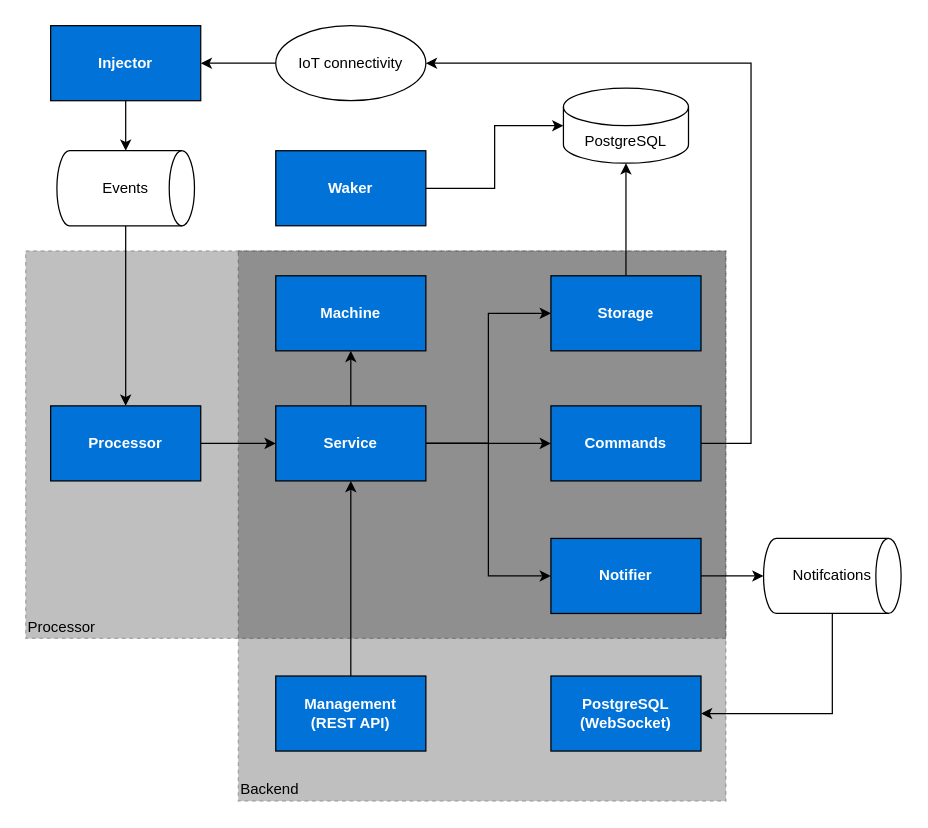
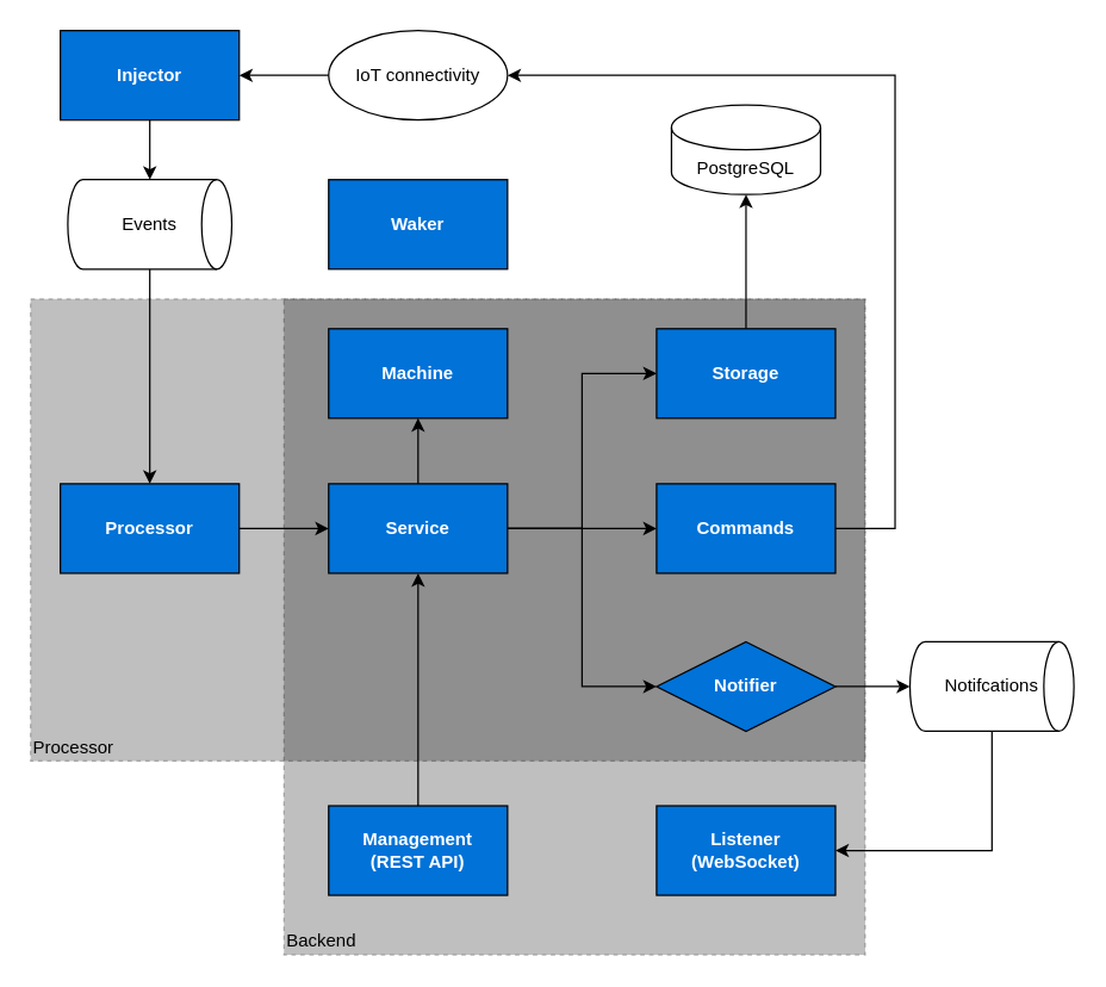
  <mxCell id="0" />
  <mxCell id="1" parent="0" />
  <mxCell id="2" value="Processor" style="rounded=0;whiteSpace=wrap;html=1;fontColor=#000000;strokeWidth=1;fillColor=#000000;align=left;verticalAlign=bottom;strokeColor=default;opacity=25;dashed=1;" vertex="1" parent="1"><mxGeometry x="20" y="200" width="560" height="310" as="geometry" /></mxCell>
  <mxCell id="3" value="Backend" style="rounded=0;whiteSpace=wrap;html=1;fontColor=#000000;strokeWidth=1;fillColor=#000000;align=left;verticalAlign=bottom;dashed=1;opacity=25;" vertex="1" parent="1"><mxGeometry x="190" y="200" width="390" height="440" as="geometry" /></mxCell>
- <mxCell id="4" style="edgeStyle=orthogonalEdgeStyle;rounded=0;orthogonalLoop=1;jettySize=auto;html=1;fontColor=#000000;" edge="1" parent="1" source="5" target="27"><mxGeometry relative="1" as="geometry" /></mxCell>
  <mxCell id="5" value="Waker" style="rounded=0;whiteSpace=wrap;html=1;fontColor=#FFFFFF;fillColor=#0072D8;fontStyle=1" vertex="1" parent="1"><mxGeometry x="220" y="120" width="120" height="60" as="geometry" /></mxCell>
  <mxCell id="6" style="edgeStyle=orthogonalEdgeStyle;rounded=0;orthogonalLoop=1;jettySize=auto;html=1;fontColor=#000000;" edge="1" parent="1" source="7" target="26"><mxGeometry relative="1" as="geometry" /></mxCell>
- <mxCell id="7" value="Notifier" style="rounded=0;whiteSpace=wrap;html=1;fontColor=#FFFFFF;fillColor=#0072D8;fontStyle=1" vertex="1" parent="1"><mxGeometry x="440" y="430" width="120" height="60" as="geometry" /></mxCell>
- <mxCell id="8" value="PostgreSQL&lt;br&gt;(WebSocket)" style="rounded=0;whiteSpace=wrap;html=1;fontColor=#FFFFFF;fillColor=#0072D8;fontStyle=1" vertex="1" parent="1"><mxGeometry x="440" y="540" width="120" height="60" as="geometry" /></mxCell>
+ <mxCell id="7" value="Notifier" style="rhombus;whiteSpace=wrap;html=1;fontColor=#FFFFFF;fillColor=#0072D8;fontStyle=1;" vertex="1" parent="1"><mxGeometry x="440" y="430" width="120" height="60" as="geometry" /></mxCell>
+ <mxCell id="8" value="Listener&lt;br&gt;(WebSocket)" style="rounded=0;whiteSpace=wrap;html=1;fontColor=#FFFFFF;fillColor=#0072D8;fontStyle=1" vertex="1" parent="1"><mxGeometry x="440" y="540" width="120" height="60" as="geometry" /></mxCell>
  <mxCell id="9" style="edgeStyle=orthogonalEdgeStyle;rounded=0;orthogonalLoop=1;jettySize=auto;html=1;fontColor=#000000;" edge="1" parent="1" source="10" target="27"><mxGeometry relative="1" as="geometry" /></mxCell>
  <mxCell id="10" value="Storage" style="rounded=0;whiteSpace=wrap;html=1;fontColor=#FFFFFF;fillColor=#0072D8;fontStyle=1" vertex="1" parent="1"><mxGeometry x="440" y="220" width="120" height="60" as="geometry" /></mxCell>
  <mxCell id="11" value="Machine" style="rounded=0;whiteSpace=wrap;html=1;fontColor=#FFFFFF;fillColor=#0072D8;fontStyle=1" vertex="1" parent="1"><mxGeometry x="220" y="220" width="120" height="60" as="geometry" /></mxCell>
  <mxCell id="12" style="edgeStyle=orthogonalEdgeStyle;rounded=0;orthogonalLoop=1;jettySize=auto;html=1;entryX=0;entryY=0.5;entryDx=0;entryDy=0;fontColor=#000000;" edge="1" parent="1" source="16" target="10"><mxGeometry relative="1" as="geometry" /></mxCell>
  <mxCell id="13" style="edgeStyle=orthogonalEdgeStyle;rounded=0;orthogonalLoop=1;jettySize=auto;html=1;entryX=0;entryY=0.5;entryDx=0;entryDy=0;fontColor=#000000;" edge="1" parent="1" source="16" target="22"><mxGeometry relative="1" as="geometry" /></mxCell>
  <mxCell id="14" style="edgeStyle=orthogonalEdgeStyle;rounded=0;orthogonalLoop=1;jettySize=auto;html=1;fontColor=#000000;" edge="1" parent="1" source="16" target="11"><mxGeometry relative="1" as="geometry" /></mxCell>
  <mxCell id="15" style="edgeStyle=orthogonalEdgeStyle;rounded=0;orthogonalLoop=1;jettySize=auto;html=1;entryX=0;entryY=0.5;entryDx=0;entryDy=0;fontColor=#000000;" edge="1" parent="1" source="16" target="7"><mxGeometry relative="1" as="geometry" /></mxCell>
  <mxCell id="16" value="Service" style="rounded=0;whiteSpace=wrap;html=1;fontColor=#FFFFFF;fillColor=#0072D8;fontStyle=1" vertex="1" parent="1"><mxGeometry x="220" y="324" width="120" height="60" as="geometry" /></mxCell>
  <mxCell id="17" style="edgeStyle=orthogonalEdgeStyle;rounded=0;orthogonalLoop=1;jettySize=auto;html=1;fontColor=#000000;" edge="1" parent="1" source="18" target="24"><mxGeometry relative="1" as="geometry" /></mxCell>
  <mxCell id="18" value="Injector" style="rounded=0;whiteSpace=wrap;html=1;fontColor=#FFFFFF;fillColor=#0072D8;fontStyle=1" vertex="1" parent="1"><mxGeometry x="40" y="20" width="120" height="60" as="geometry" /></mxCell>
  <mxCell id="19" style="edgeStyle=orthogonalEdgeStyle;rounded=0;orthogonalLoop=1;jettySize=auto;html=1;entryX=0;entryY=0.5;entryDx=0;entryDy=0;fontColor=#000000;" edge="1" parent="1" source="20" target="16"><mxGeometry relative="1" as="geometry" /></mxCell>
  <mxCell id="20" value="Processor" style="rounded=0;whiteSpace=wrap;html=1;fontColor=#FFFFFF;fillColor=#0072D8;fontStyle=1" vertex="1" parent="1"><mxGeometry x="40" y="324" width="120" height="60" as="geometry" /></mxCell>
  <mxCell id="21" style="edgeStyle=orthogonalEdgeStyle;rounded=0;orthogonalLoop=1;jettySize=auto;html=1;entryX=1;entryY=0.5;entryDx=0;entryDy=0;fontColor=#000000;exitX=1;exitY=0.5;exitDx=0;exitDy=0;" edge="1" parent="1" source="22" target="31"><mxGeometry relative="1" as="geometry"><Array as="points"><mxPoint x="600" y="354" /><mxPoint x="600" y="50" /></Array></mxGeometry></mxCell>
  <mxCell id="22" value="Commands" style="rounded=0;whiteSpace=wrap;html=1;fontColor=#FFFFFF;fillColor=#0072D8;fontStyle=1" vertex="1" parent="1"><mxGeometry x="440" y="324" width="120" height="60" as="geometry" /></mxCell>
  <mxCell id="23" style="edgeStyle=orthogonalEdgeStyle;rounded=0;orthogonalLoop=1;jettySize=auto;html=1;fontColor=#000000;" edge="1" parent="1" source="24" target="20"><mxGeometry relative="1" as="geometry" /></mxCell>
  <mxCell id="24" value="Events" style="strokeWidth=1;html=1;shape=mxgraph.flowchart.direct_data;whiteSpace=wrap;fontColor=#000000;fillColor=#FFFFFF;" vertex="1" parent="1"><mxGeometry x="45" y="120" width="110" height="60" as="geometry" /></mxCell>
  <mxCell id="25" style="edgeStyle=orthogonalEdgeStyle;rounded=0;orthogonalLoop=1;jettySize=auto;html=1;fontColor=#000000;" edge="1" parent="1" source="26" target="8"><mxGeometry relative="1" as="geometry"><Array as="points"><mxPoint x="665" y="570" /></Array></mxGeometry></mxCell>
  <mxCell id="26" value="Notifcations" style="strokeWidth=1;html=1;shape=mxgraph.flowchart.direct_data;whiteSpace=wrap;fontColor=#000000;fillColor=#FFFFFF;" vertex="1" parent="1"><mxGeometry x="610" y="430" width="110" height="60" as="geometry" /></mxCell>
  <mxCell id="27" value="PostgreSQL" style="shape=cylinder3;whiteSpace=wrap;html=1;boundedLbl=1;backgroundOutline=1;size=15;fontColor=#000000;strokeWidth=1;fillColor=#FFFFFF;" vertex="1" parent="1"><mxGeometry x="450" y="70" width="100" height="60" as="geometry" /></mxCell>
  <mxCell id="28" style="edgeStyle=orthogonalEdgeStyle;rounded=0;orthogonalLoop=1;jettySize=auto;html=1;fontColor=#000000;" edge="1" parent="1" source="29" target="16"><mxGeometry relative="1" as="geometry" /></mxCell>
  <mxCell id="29" value="Management&lt;br&gt;(REST API)" style="rounded=0;whiteSpace=wrap;html=1;fontColor=#FFFFFF;fillColor=#0072D8;fontStyle=1" vertex="1" parent="1"><mxGeometry x="220" y="540" width="120" height="60" as="geometry" /></mxCell>
  <mxCell id="30" style="edgeStyle=orthogonalEdgeStyle;rounded=0;orthogonalLoop=1;jettySize=auto;html=1;fontColor=#000000;" edge="1" parent="1" source="31" target="18"><mxGeometry relative="1" as="geometry" /></mxCell>
  <mxCell id="31" value="IoT connectivity" style="ellipse;whiteSpace=wrap;html=1;fontColor=#000000;fillColor=#FFFFFF;" vertex="1" parent="1"><mxGeometry x="220" y="20" width="120" height="60" as="geometry" /></mxCell>
